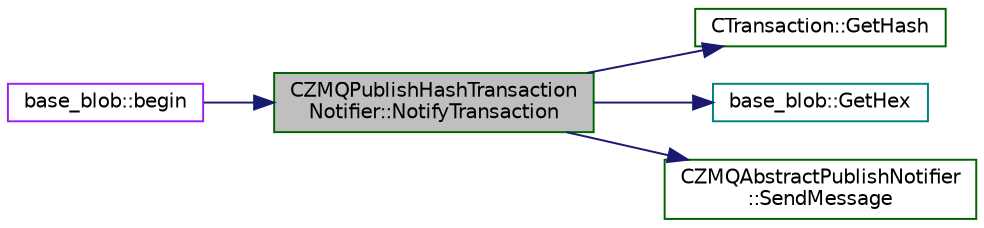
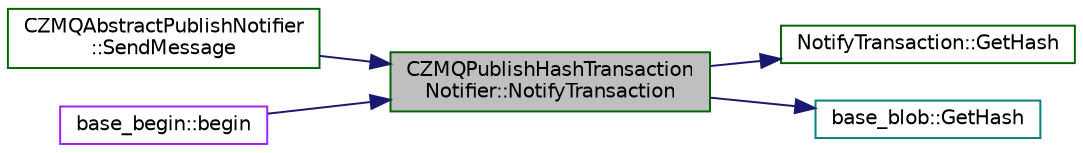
  digraph {
    rankdir=LR
    node [color=darkgreen fillcolor=white fontname=Helvetica fontsize=10 shape=record style=filled]
    edge [color=midnightblue fontname=Helvetica fontsize=10 labelfontname=Helvetica labelfontsize=10 style=solid]
    n1 [fillcolor=grey75 fontcolor=black height=0.2 label="CZMQPublishHashTransaction\lNotifier::NotifyTransaction" width=0.4]
-   n2 [height=0.2 label="CTransaction::GetHash" width=0.4]
-   n3 [color=teal height=0.2 label="base_blob::GetHex" width=0.4]
+   n2 [height=0.2 label="NotifyTransaction::GetHash" width=0.4]
+   n3 [color=teal height=0.2 label="base_blob::GetHash" width=0.4]
    n4 [height=0.2 label="CZMQAbstractPublishNotifier\l::SendMessage" width=0.4]
-   n5 [color=purple height=0.2 label="base_blob::begin" width=0.4]
+   n5 [color=purple height=0.2 label="base_begin::begin" width=0.4]
    n1 -> n2
    n1 -> n3
-   n1 -> n4
+   n4 -> n1
    n5 -> n1
  }
